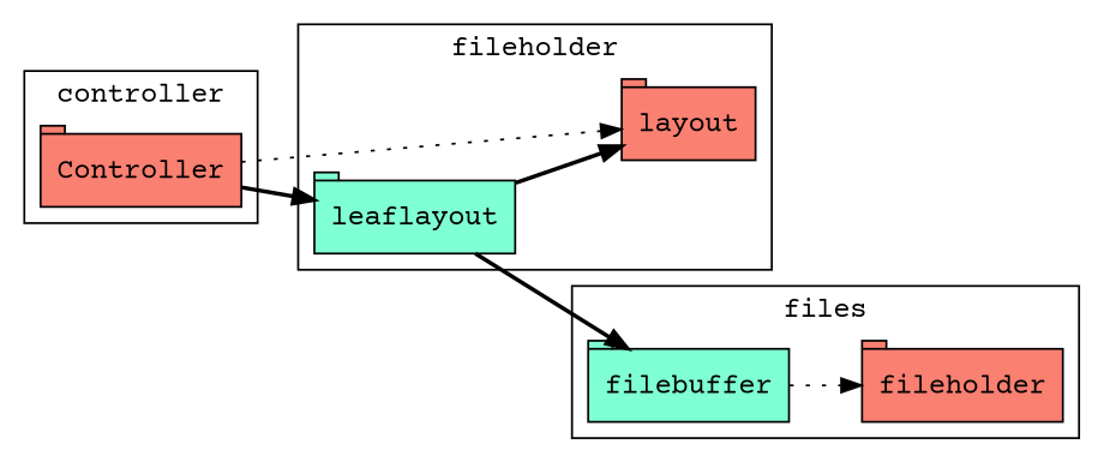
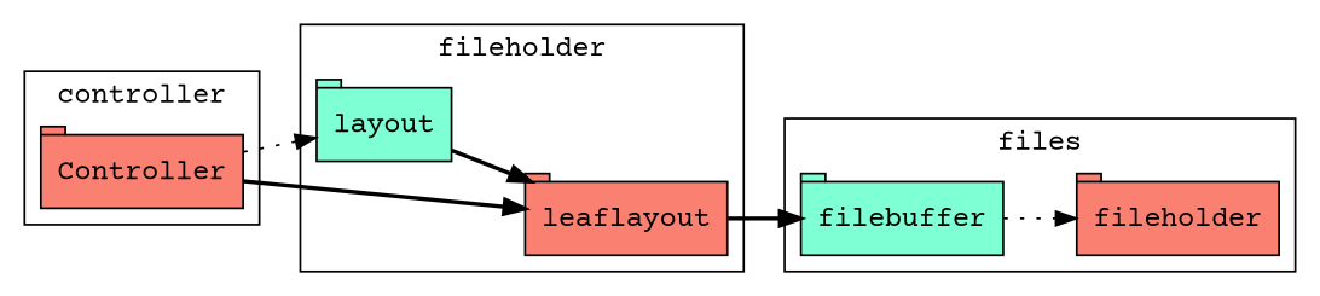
  digraph {
    fontname="Courier Prime"
    rankdir=LR
    node [fillcolor=salmon fontname="Courier Prime" shape=tab style=filled]
    edge [fontname="Courier Prime" style=bold]
-   layout
-   leaflayout [fillcolor=aquamarine]
+   layout [fillcolor=aquamarine]
+   leaflayout
    Controller
    filebuffer [fillcolor=aquamarine]
    fileholder
    subgraph cluster_1 {
      label=fileholder
      rank=same
      layout
      leaflayout
    }
    subgraph cluster_2 {
      label=controller
      rank=same
      Controller
    }
    subgraph cluster_3 {
      label=files
      filebuffer
      fileholder
    }
-   leaflayout -> layout
+   layout -> leaflayout
    leaflayout -> filebuffer
    Controller -> layout [style=dotted weight=1000]
    Controller -> leaflayout [weight=1000]
    filebuffer -> fileholder [style=dotted]
  }
